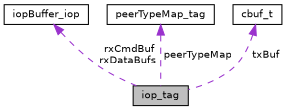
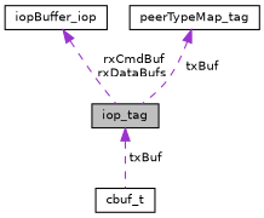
  digraph {
    node [color=black fillcolor=white fontname=Helvetica fontsize=10 shape=record style=filled]
    edge [color=darkorchid3 dir=back fontname=Helvetica fontsize=10 labelfontname=Helvetica labelfontsize=10 style=dashed]
    n1 [fillcolor=grey75 fontcolor=black height=0.2 label=iop_tag width=0.4]
    n2 [height=0.2 label=iopBuffer_iop width=0.4]
    n3 [height=0.2 label=peerTypeMap_tag width=0.4]
    n4 [height=0.2 label=cbuf_t width=0.4]
    n2 -> n1 [label=" rxCmdBuf\nrxDataBufs"]
-   n3 -> n1 [label=" peerTypeMap"]
-   n4 -> n1 [label=" txBuf"]
+   n3 -> n1 [label=" txBuf"]
+   n1 -> n4 [label=" txBuf"]
  }
